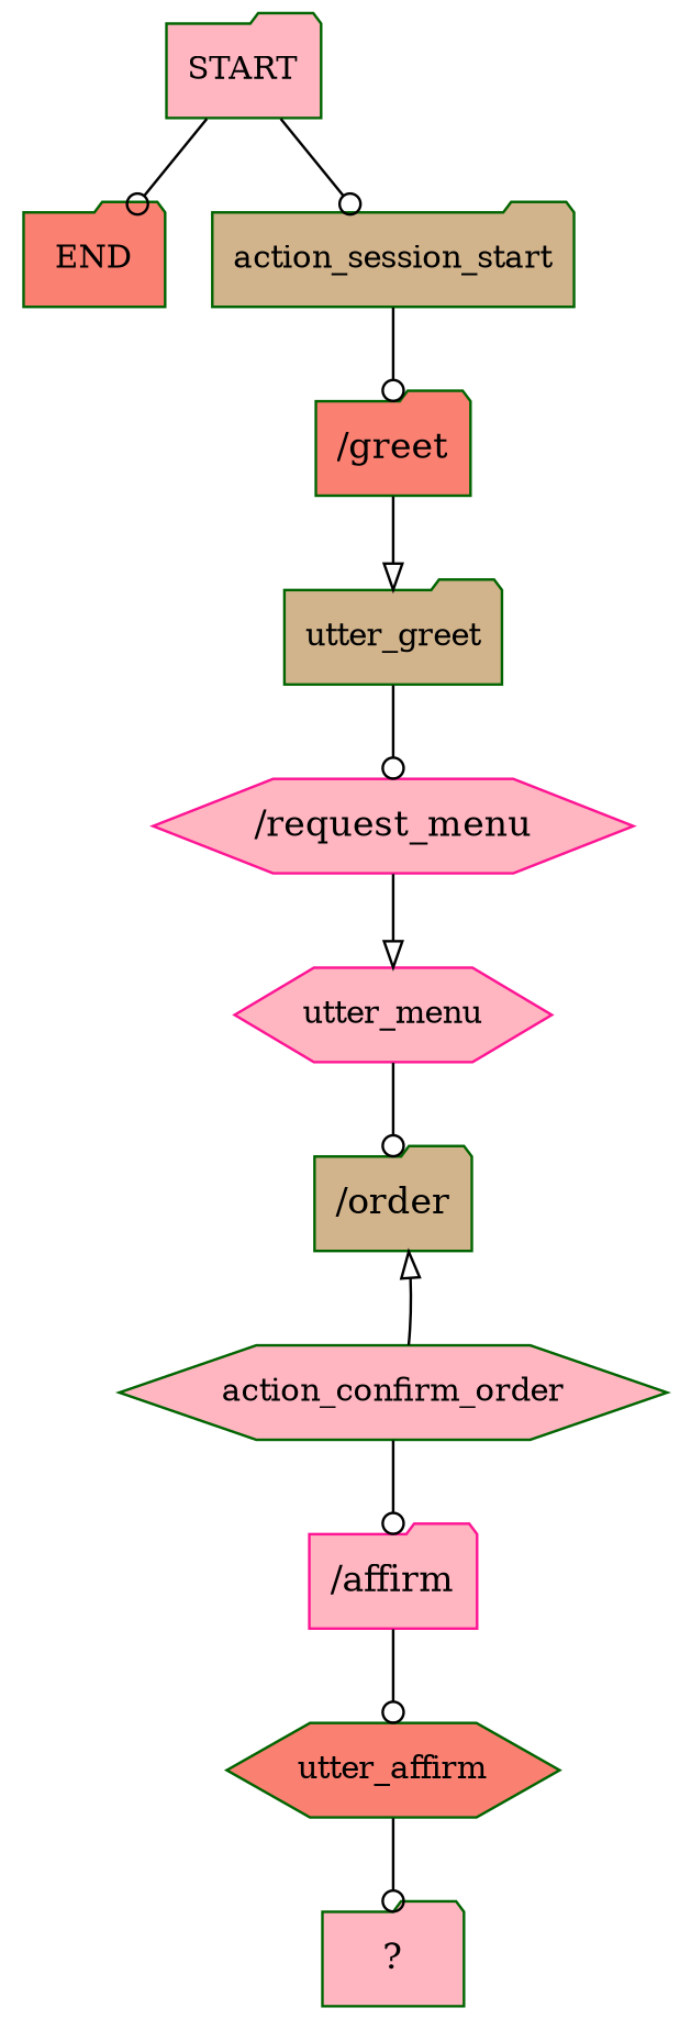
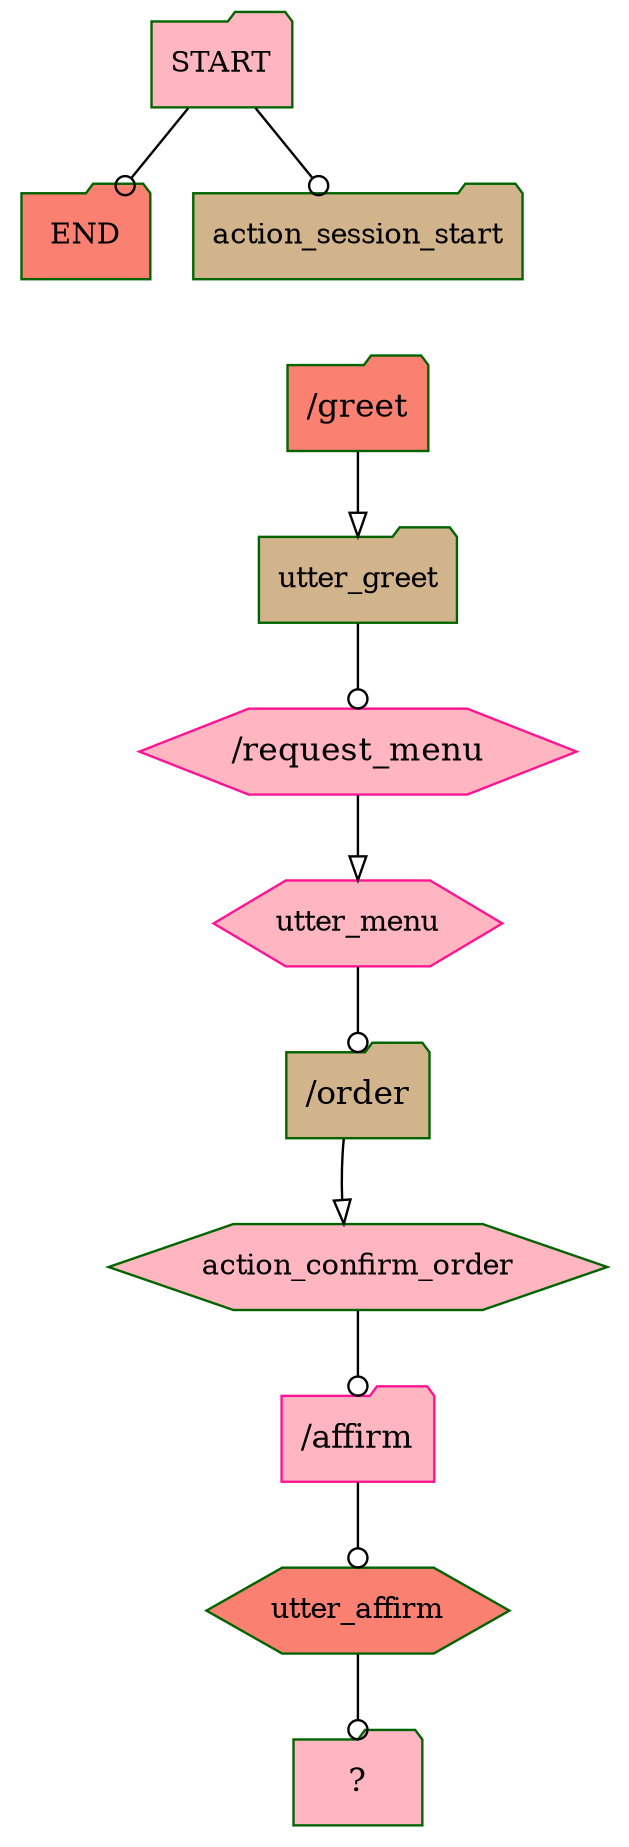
  digraph {
    node [color=darkgreen fillcolor=lightpink fontsize=12 shape=folder style=filled]
    edge [arrowhead=odot]
    n1 [label=START]
    n2 [fillcolor=salmon label=END]
    n3 [fillcolor=tan label=action_session_start]
    n4 [fillcolor=salmon label="/greet" fontsize=""]
    n5 [fillcolor=tan label=utter_greet]
    n6 [color=deeppink label="/request_menu" shape=hexagon fontsize=""]
    n7 [color=deeppink label=utter_menu shape=hexagon]
    n8 [fillcolor=tan label="/order" fontsize=""]
    n9 [label=action_confirm_order shape=hexagon]
    n10 [color=deeppink label="/affirm" fontsize=""]
    n11 [fillcolor=salmon label=utter_affirm shape=hexagon]
    n12 [label="  ?  " fontsize=""]
    n1 -> n2
    n1 -> n3
-   n3 -> n4
    n4 -> n5 [arrowhead=onormal]
    n5 -> n6
    n6 -> n7 [arrowhead=onormal]
    n7 -> n8
-   n9 -> n8 [arrowhead=onormal]
+   n8 -> n9 [arrowhead=onormal]
    n9 -> n10
    n10 -> n11
    n11 -> n12
  }
